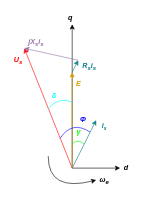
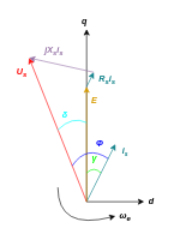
  <mxCell id="0" />
  <mxCell id="1" parent="0" />
  <mxCell id="2" value="" style="endArrow=classic;html=1;rounded=0;" edge="1" parent="1"><mxGeometry width="50" height="50" relative="1" as="geometry"><mxPoint x="120" y="280" as="sourcePoint" /><mxPoint x="120" y="40" as="targetPoint" /></mxGeometry></mxCell>
  <mxCell id="3" value="" style="endArrow=classic;html=1;rounded=0;" edge="1" parent="1"><mxGeometry width="50" height="50" relative="1" as="geometry"><mxPoint x="120" y="280" as="sourcePoint" /><mxPoint x="200" y="280" as="targetPoint" /></mxGeometry></mxCell>
  <mxCell id="4" value="&lt;b&gt;&lt;i&gt;q&lt;/i&gt;&lt;/b&gt;" style="text;html=1;align=center;verticalAlign=middle;whiteSpace=wrap;rounded=0;" vertex="1" parent="1"><mxGeometry x="107" y="20" width="20" height="20" as="geometry" /></mxCell>
  <mxCell id="5" value="&lt;b&gt;&lt;i&gt;d&lt;/i&gt;&lt;/b&gt;" style="text;html=1;align=center;verticalAlign=middle;whiteSpace=wrap;rounded=0;" vertex="1" parent="1"><mxGeometry x="200" y="270" width="20" height="20" as="geometry" /></mxCell>
  <mxCell id="6" value="" style="endArrow=classic;html=1;rounded=0;fillColor=#b0e3e6;strokeColor=#0e8088;" edge="1" parent="1"><mxGeometry width="50" height="50" relative="1" as="geometry"><mxPoint x="120" y="280" as="sourcePoint" /><mxPoint x="160" y="200" as="targetPoint" /></mxGeometry></mxCell>
  <mxCell id="7" value="" style="endArrow=classic;html=1;rounded=0;fillColor=#e51400;strokeColor=#ff0000;" edge="1" parent="1"><mxGeometry width="50" height="50" relative="1" as="geometry"><mxPoint x="120" y="280" as="sourcePoint" /><mxPoint x="40" y="80" as="targetPoint" /></mxGeometry></mxCell>
  <mxCell id="8" value="" style="endArrow=classic;html=1;rounded=0;fillColor=#ffe6cc;strokeColor=#d79b00;" edge="1" parent="1"><mxGeometry width="50" height="50" relative="1" as="geometry"><mxPoint x="120" y="280" as="sourcePoint" /><mxPoint x="120" y="120" as="targetPoint" /></mxGeometry></mxCell>
  <mxCell id="9" value="" style="endArrow=classic;html=1;rounded=0;fillColor=#b0e3e6;strokeColor=#0e8088;" edge="1" parent="1"><mxGeometry width="50" height="50" relative="1" as="geometry"><mxPoint x="120" y="120" as="sourcePoint" /><mxPoint x="130" y="100" as="targetPoint" /></mxGeometry></mxCell>
  <mxCell id="10" value="" style="endArrow=classic;html=1;rounded=0;fillColor=#e1d5e7;strokeColor=#9673a6;" edge="1" parent="1"><mxGeometry width="50" height="50" relative="1" as="geometry"><mxPoint x="130" y="100" as="sourcePoint" /><mxPoint x="40" y="80" as="targetPoint" /></mxGeometry></mxCell>
  <mxCell id="11" value="" style="endArrow=classic;html=1;rounded=0;curved=1;" edge="1" parent="1"><mxGeometry width="50" height="50" relative="1" as="geometry"><mxPoint x="80" y="260" as="sourcePoint" /><mxPoint x="160" y="300" as="targetPoint" /><Array as="points"><mxPoint x="80" y="320" /></Array></mxGeometry></mxCell>
  <mxCell id="12" value="&lt;b&gt;&lt;i&gt;ω&lt;sub&gt;e&lt;/sub&gt;&lt;/i&gt;&lt;/b&gt;" style="text;html=1;align=center;verticalAlign=middle;whiteSpace=wrap;rounded=0;" vertex="1" parent="1"><mxGeometry x="164" y="290" width="20" height="20" as="geometry" /></mxCell>
  <mxCell id="13" value="&lt;b&gt;&lt;i&gt;γ&lt;/i&gt;&lt;/b&gt;" style="text;html=1;align=center;verticalAlign=middle;whiteSpace=wrap;rounded=0;fontColor=#00ff00;" vertex="1" parent="1"><mxGeometry x="121" y="210" width="20" height="20" as="geometry" /></mxCell>
  <mxCell id="14" value="" style="endArrow=none;html=1;rounded=0;curved=1;endFill=0;fontColor=#00ff00;strokeColor=#00ff00;" edge="1" parent="1"><mxGeometry width="50" height="50" relative="1" as="geometry"><mxPoint x="120" y="240" as="sourcePoint" /><mxPoint x="140" y="240" as="targetPoint" /><Array as="points"><mxPoint x="130" y="230" /></Array></mxGeometry></mxCell>
  <mxCell id="15" value="" style="endArrow=none;html=1;rounded=0;curved=1;strokeColor=#0000ff;" edge="1" parent="1"><mxGeometry width="50" height="50" relative="1" as="geometry"><mxPoint x="100" y="230" as="sourcePoint" /><mxPoint x="150" y="220" as="targetPoint" /><Array as="points"><mxPoint x="120" y="200" /></Array></mxGeometry></mxCell>
  <mxCell id="16" value="&lt;b&gt;&lt;i&gt;Φ&lt;/i&gt;&lt;/b&gt;" style="text;html=1;align=center;verticalAlign=middle;whiteSpace=wrap;rounded=0;fontColor=#0000ff;" vertex="1" parent="1"><mxGeometry x="127" y="190" width="23" height="20" as="geometry" /></mxCell>
  <mxCell id="17" value="" style="endArrow=none;html=1;rounded=0;curved=1;fillColor=#e1d5e7;strokeColor=#00ffff;" edge="1" parent="1"><mxGeometry width="50" height="50" relative="1" as="geometry"><mxPoint x="80" y="180" as="sourcePoint" /><mxPoint x="120" y="170" as="targetPoint" /><Array as="points"><mxPoint x="100" y="160" /></Array></mxGeometry></mxCell>
  <mxCell id="18" value="&lt;b&gt;&lt;i&gt;δ&lt;/i&gt;&lt;/b&gt;" style="text;html=1;align=center;verticalAlign=middle;whiteSpace=wrap;rounded=0;fontColor=#00ffff;" vertex="1" parent="1"><mxGeometry x="80" y="150" width="20" height="20" as="geometry" /></mxCell>
  <mxCell id="19" value="&lt;b&gt;&lt;i&gt;U&lt;sub&gt;s&lt;/sub&gt;&lt;/i&gt;&lt;/b&gt;" style="text;html=1;align=center;verticalAlign=middle;whiteSpace=wrap;rounded=0;fontColor=#ff0000;" vertex="1" parent="1"><mxGeometry x="20" y="90" width="20" height="20" as="geometry" /></mxCell>
- <mxCell id="20" value="&lt;b&gt;&lt;i&gt;jX&lt;sub&gt;s&lt;/sub&gt;i&lt;sub&gt;s&lt;/sub&gt;&lt;/i&gt;&lt;/b&gt;" style="text;html=1;align=center;verticalAlign=middle;whiteSpace=wrap;rounded=0;fontColor=#9673a6;" vertex="1" parent="1"><mxGeometry x="45" y="60" width="30" height="20" as="geometry" /></mxCell>
+ <mxCell id="20" value="&lt;b&gt;&lt;i&gt;jX&lt;sub&gt;s&lt;/sub&gt;i&lt;sub&gt;s&lt;/sub&gt;&lt;/i&gt;&lt;/b&gt;" style="text;html=1;align=center;verticalAlign=middle;whiteSpace=wrap;rounded=0;fontColor=#9673a6;" vertex="1" parent="1"><mxGeometry x="60" y="60" width="30" height="20" as="geometry" /></mxCell>
  <mxCell id="21" value="&lt;b&gt;&lt;i&gt;&lt;span style=&quot;font-size: 12px;&quot;&gt;R&lt;/span&gt;&lt;sub&gt;s&lt;/sub&gt;i&lt;sub&gt;s&lt;/sub&gt;&lt;/i&gt;&lt;/b&gt;" style="text;html=1;align=center;verticalAlign=middle;whiteSpace=wrap;rounded=0;fontColor=#0e8088;" vertex="1" parent="1"><mxGeometry x="134" y="100" width="30" height="20" as="geometry" /></mxCell>
  <mxCell id="22" value="&lt;b&gt;&lt;i&gt;E&lt;/i&gt;&lt;/b&gt;" style="text;html=1;align=center;verticalAlign=middle;whiteSpace=wrap;rounded=0;fontColor=#d79b00;" vertex="1" parent="1"><mxGeometry x="121" y="130" width="20" height="20" as="geometry" /></mxCell>
  <mxCell id="23" value="&lt;b style=&quot;&quot;&gt;&lt;i&gt;&lt;font color=&quot;#0e7e86&quot;&gt;i&lt;span style=&quot;font-size: 10px;&quot;&gt;&lt;sub style=&quot;&quot;&gt;s&lt;/sub&gt;&lt;/span&gt;&lt;/font&gt;&lt;/i&gt;&lt;/b&gt;" style="text;html=1;align=center;verticalAlign=middle;whiteSpace=wrap;rounded=0;" vertex="1" parent="1"><mxGeometry x="164" y="200" width="20" height="20" as="geometry" /></mxCell>
